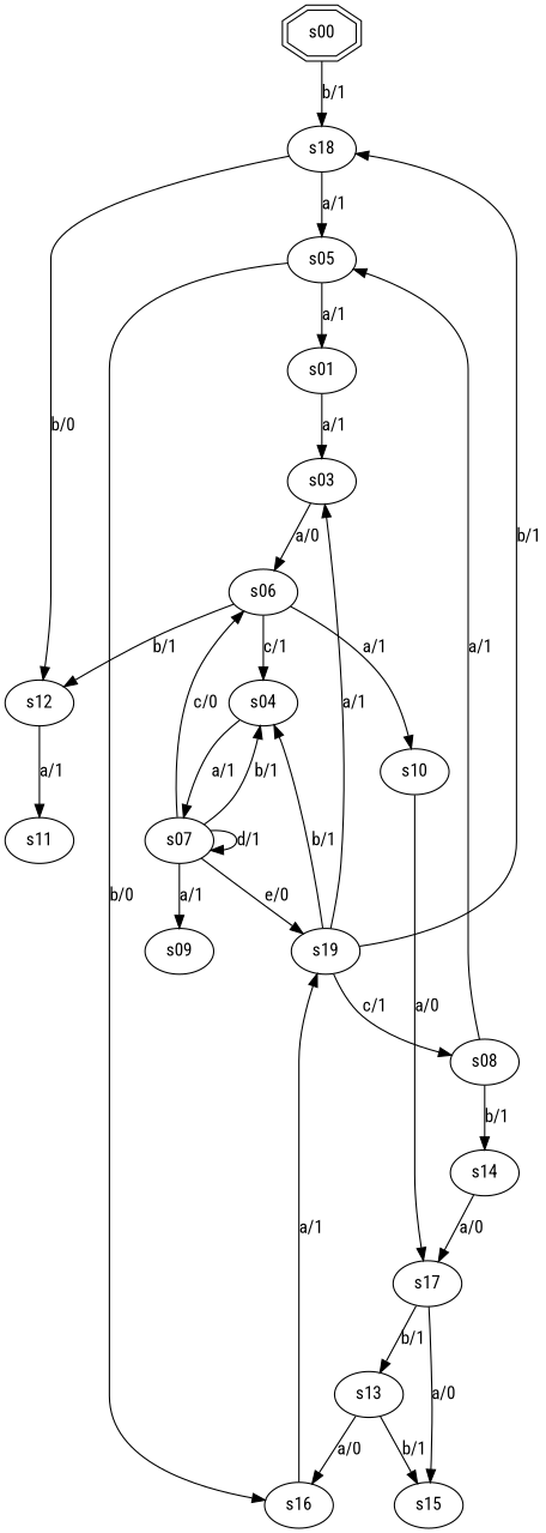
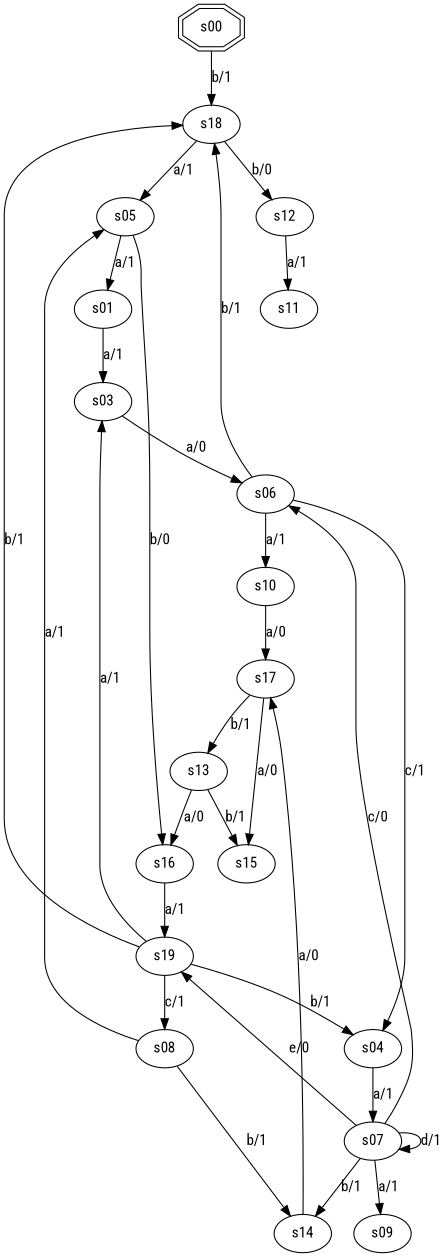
  digraph {
    fontname="Roboto Condensed"
    node [fontname="Roboto Condensed"]
    edge [fontname="Roboto Condensed"]
    s00 [shape=doubleoctagon]
    s18
    s05
    s12
    s01
    s16
    s11
    s03
    s06
    s04
    s10
    s07
    s17
    s09
    s19
    s08
    s13
    s15
    s14
    s00 -> s18 [label="b/1"]
    s18 -> s05 [label="a/1"]
    s18 -> s12 [label="b/0"]
    s05 -> s01 [label="a/1"]
    s05 -> s16 [label="b/0"]
    s12 -> s11 [label="a/1"]
    s01 -> s03 [label="a/1"]
    s16 -> s19 [label="a/1"]
    s03 -> s06 [label="a/0"]
-   s06 -> s12 [label="b/1"]
+   s06 -> s18 [label="b/1"]
    s06 -> s04 [label="c/1"]
    s06 -> s10 [label="a/1"]
    s04 -> s07 [label="a/1"]
    s10 -> s17 [label="a/0"]
    s07 -> s06 [label="c/0"]
-   s07 -> s04 [label="b/1"]
+   s07 -> s14 [label="b/1"]
    s07 -> s07 [label="d/1"]
    s07 -> s09 [label="a/1"]
    s07 -> s19 [label="e/0"]
    s17 -> s13 [label="b/1"]
    s17 -> s15 [label="a/0"]
    s19 -> s18 [label="b/1"]
    s19 -> s03 [label="a/1"]
    s19 -> s04 [label="b/1"]
    s19 -> s08 [label="c/1"]
    s08 -> s05 [label="a/1"]
    s08 -> s14 [label="b/1"]
    s13 -> s16 [label="a/0"]
    s13 -> s15 [label="b/1"]
    s14 -> s17 [label="a/0"]
  }
